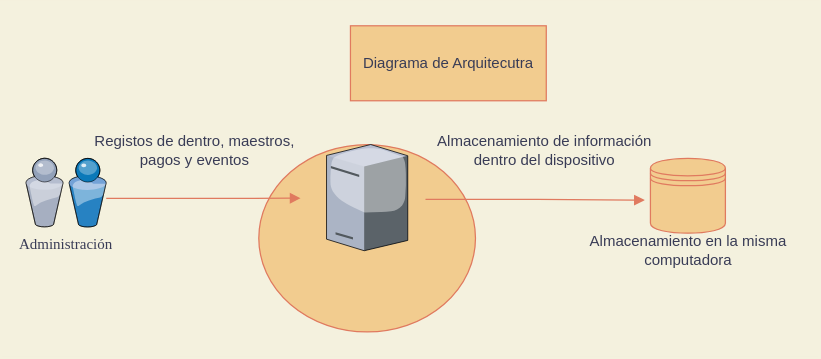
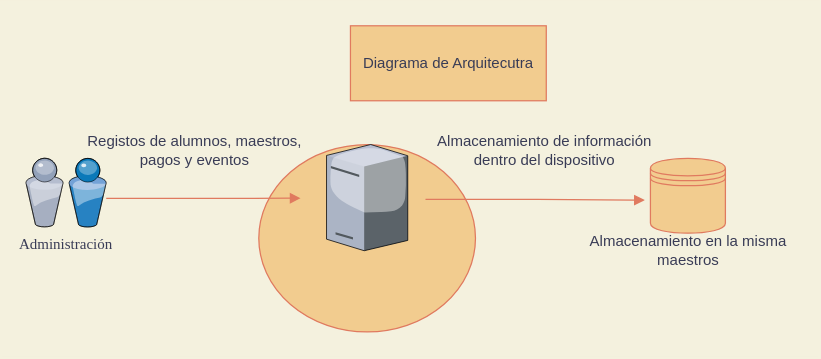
  <mxCell id="0" />
  <mxCell id="1" parent="0" />
  <mxCell id="2" value="" style="ellipse;whiteSpace=wrap;html=1;rounded=0;shadow=0;comic=0;strokeWidth=1;fontFamily=Verdana;fillColor=#F2CC8F;strokeColor=#E07A5F;fontColor=#393C56;" parent="1" vertex="1"><mxGeometry x="206.6" y="115" width="173.4" height="150" as="geometry" /></mxCell>
  <mxCell id="3" value="Administración" style="verticalLabelPosition=bottom;aspect=fixed;html=1;verticalAlign=top;strokeColor=none;shape=mxgraph.citrix.users;rounded=0;shadow=0;comic=0;fontFamily=Verdana;fillColor=#F2CC8F;fontColor=#393C56;" parent="1" vertex="1"><mxGeometry x="20" y="126" width="64.5" height="55" as="geometry" /></mxCell>
  <mxCell id="4" value="" style="verticalLabelPosition=bottom;aspect=fixed;html=1;verticalAlign=top;strokeColor=none;shape=mxgraph.citrix.tower_server;rounded=0;shadow=0;comic=0;fontFamily=Verdana;fillColor=#F2CC8F;fontColor=#393C56;" parent="1" vertex="1"><mxGeometry x="260.8" y="115" width="65" height="85" as="geometry" /></mxCell>
  <mxCell id="5" style="rounded=0;html=1;labelBackgroundColor=none;startArrow=none;startFill=0;endArrow=block;endFill=1;strokeColor=#E07A5F;strokeWidth=1;fontFamily=Verdana;fontSize=12;fontColor=#393C56;" parent="1" edge="1"><mxGeometry relative="1" as="geometry"><mxPoint x="84.504" y="158.081" as="sourcePoint" /><mxPoint x="240" y="158" as="targetPoint" /></mxGeometry></mxCell>
  <mxCell id="6" style="rounded=0;html=1;labelBackgroundColor=none;startArrow=none;startFill=0;endArrow=block;endFill=1;strokeColor=#E07A5F;strokeWidth=1;fontFamily=Verdana;fontSize=12;fontColor=#393C56;" edge="1" parent="1"><mxGeometry relative="1" as="geometry"><mxPoint x="340" y="159" as="sourcePoint" /><mxPoint x="515.5" y="159.48" as="targetPoint" /><Array as="points"><mxPoint x="430" y="159" /></Array></mxGeometry></mxCell>
  <mxCell id="7" value="" style="shape=datastore;whiteSpace=wrap;html=1;fillColor=#F2CC8F;strokeColor=#E07A5F;fontColor=#393C56;" vertex="1" parent="1"><mxGeometry x="520" y="126" width="60" height="60" as="geometry" /></mxCell>
- <mxCell id="8" value="Almacenamiento en la misma &lt;br&gt;computadora" style="text;html=1;align=center;verticalAlign=middle;resizable=0;points=[];autosize=1;fontColor=#393C56;" vertex="1" parent="1"><mxGeometry x="465" y="185" width="170" height="30" as="geometry" /></mxCell>
- <mxCell id="9" value="Registos de dentro, maestros, &lt;br&gt;pagos y eventos" style="text;html=1;align=center;verticalAlign=middle;resizable=0;points=[];autosize=1;fontColor=#393C56;" vertex="1" parent="1"><mxGeometry x="60" y="105" width="190" height="30" as="geometry" /></mxCell>
+ <mxCell id="8" value="Almacenamiento en la misma &lt;br&gt;maestros" style="text;html=1;align=center;verticalAlign=middle;resizable=0;points=[];autosize=1;fontColor=#393C56;" vertex="1" parent="1"><mxGeometry x="465" y="185" width="170" height="30" as="geometry" /></mxCell>
+ <mxCell id="9" value="Registos de alumnos, maestros, &lt;br&gt;pagos y eventos" style="text;html=1;align=center;verticalAlign=middle;resizable=0;points=[];autosize=1;fontColor=#393C56;" vertex="1" parent="1"><mxGeometry x="60" y="105" width="190" height="30" as="geometry" /></mxCell>
  <mxCell id="10" value="Almacenamiento de información&lt;br&gt;dentro del dispositivo" style="text;html=1;align=center;verticalAlign=middle;resizable=0;points=[];autosize=1;fontColor=#393C56;" vertex="1" parent="1"><mxGeometry x="340" y="105" width="190" height="30" as="geometry" /></mxCell>
  <mxCell id="11" value="Diagrama de Arquitecutra" style="rounded=0;whiteSpace=wrap;html=1;sketch=0;strokeColor=#E07A5F;fillColor=#F2CC8F;fontColor=#393C56;" vertex="1" parent="1"><mxGeometry x="279.95" y="20" width="156.7" height="60" as="geometry" /></mxCell>
